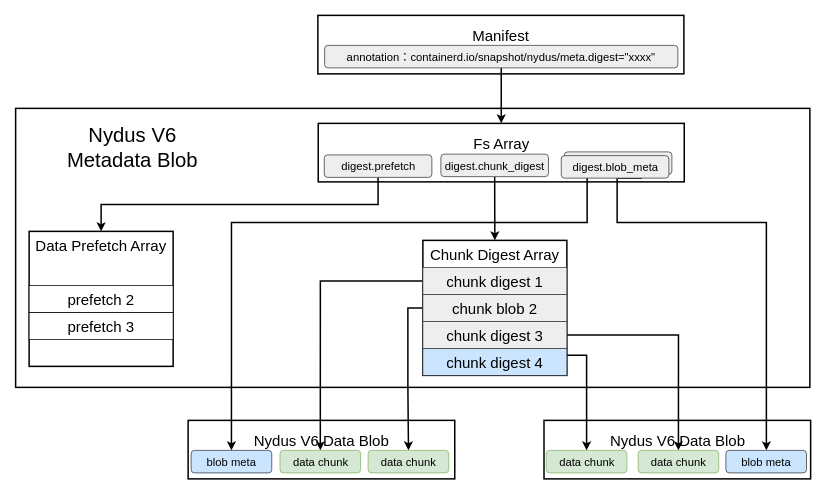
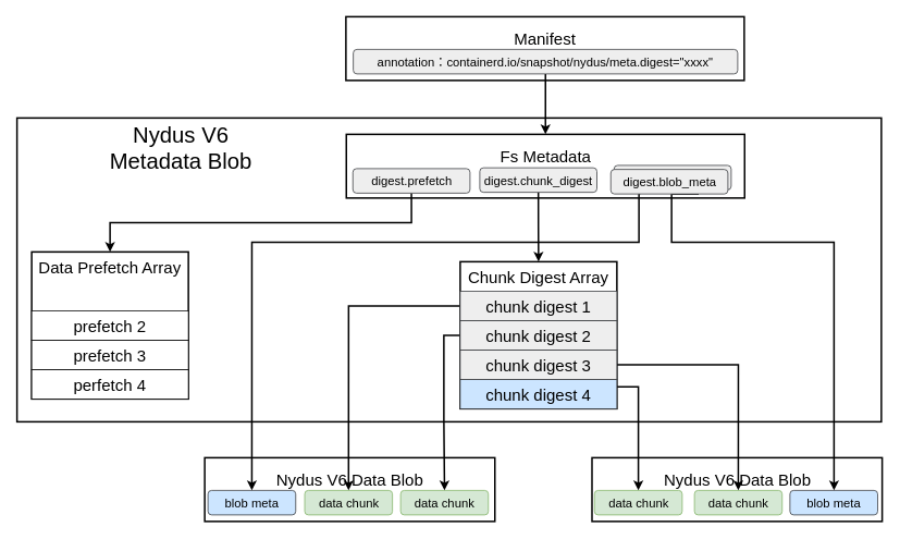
  <mxCell id="0" />
  <mxCell id="1" parent="0" />
  <mxCell id="2" value="" style="rounded=0;whiteSpace=wrap;html=1;fontSize=20;strokeWidth=2;" parent="1" vertex="1"><mxGeometry x="20" y="144" width="1059" height="372" as="geometry" /></mxCell>
  <mxCell id="3" value="Manifest&lt;br&gt;&lt;br&gt;" style="rounded=0;whiteSpace=wrap;html=1;fontSize=20;strokeWidth=2;" parent="1" vertex="1"><mxGeometry x="423" y="20" width="488" height="78" as="geometry" /></mxCell>
  <mxCell id="4" style="edgeStyle=orthogonalEdgeStyle;rounded=0;orthogonalLoop=1;jettySize=auto;html=1;exitX=0.5;exitY=1;exitDx=0;exitDy=0;fontSize=20;strokeWidth=2;" parent="1" source="5" target="6" edge="1"><mxGeometry relative="1" as="geometry" /></mxCell>
  <mxCell id="5" value="annotation：containerd.io/snapshot/nydus/meta.digest=&quot;xxxx&quot;" style="rounded=1;whiteSpace=wrap;html=1;fontSize=15;align=center;fillColor=#eeeeee;strokeColor=#36393d;" parent="1" vertex="1"><mxGeometry x="432" y="60" width="471" height="30" as="geometry" /></mxCell>
- <mxCell id="6" value="Fs Array&lt;br style=&quot;font-size: 20px;&quot;&gt;&lt;br style=&quot;font-size: 20px;&quot;&gt;" style="rounded=0;whiteSpace=wrap;html=1;fontSize=20;strokeWidth=2;" parent="1" vertex="1"><mxGeometry x="423.5" y="164" width="488" height="78" as="geometry" /></mxCell>
+ <mxCell id="6" value="Fs Metadata&lt;br style=&quot;font-size: 20px;&quot;&gt;&lt;br style=&quot;font-size: 20px;&quot;&gt;" style="rounded=0;whiteSpace=wrap;html=1;fontSize=20;strokeWidth=2;" parent="1" vertex="1"><mxGeometry x="423.5" y="164" width="488" height="78" as="geometry" /></mxCell>
  <mxCell id="7" style="edgeStyle=orthogonalEdgeStyle;rounded=0;orthogonalLoop=1;jettySize=auto;html=1;fontSize=20;entryX=0.5;entryY=0;entryDx=0;entryDy=0;strokeWidth=2;exitX=0.5;exitY=1;exitDx=0;exitDy=0;" parent="1" source="8" target="32" edge="1"><mxGeometry relative="1" as="geometry"><mxPoint x="338" y="236" as="targetPoint" /><mxPoint x="503" y="236" as="sourcePoint" /></mxGeometry></mxCell>
  <mxCell id="8" value="digest.prefetch" style="rounded=1;whiteSpace=wrap;html=1;fontSize=15;align=center;fillColor=#eeeeee;strokeColor=#36393d;" parent="1" vertex="1"><mxGeometry x="431.5" y="206" width="143.5" height="30" as="geometry" /></mxCell>
  <mxCell id="9" style="edgeStyle=orthogonalEdgeStyle;rounded=0;orthogonalLoop=1;jettySize=auto;html=1;exitX=0.5;exitY=1;exitDx=0;exitDy=0;entryX=0.5;entryY=0;entryDx=0;entryDy=0;fontSize=20;strokeWidth=2;" parent="1" source="10" target="19" edge="1"><mxGeometry relative="1" as="geometry" /></mxCell>
  <mxCell id="10" value="digest.chunk_digest" style="rounded=1;whiteSpace=wrap;html=1;fontSize=15;align=center;fillColor=#eeeeee;strokeColor=#36393d;" parent="1" vertex="1"><mxGeometry x="587" y="205" width="143.5" height="30" as="geometry" /></mxCell>
  <mxCell id="11" value="Nydus V6 Data Blob&lt;br&gt;&lt;br&gt;" style="rounded=0;whiteSpace=wrap;html=1;fontSize=20;strokeWidth=2;" parent="1" vertex="1"><mxGeometry x="250" y="560" width="355.5" height="78" as="geometry" /></mxCell>
  <mxCell id="12" value="data chunk" style="rounded=1;whiteSpace=wrap;html=1;fontSize=15;align=center;fillColor=#d5e8d4;strokeColor=#82b366;" parent="1" vertex="1"><mxGeometry x="372.5" y="600" width="107.5" height="30" as="geometry" /></mxCell>
  <mxCell id="13" value="data chunk" style="rounded=1;whiteSpace=wrap;html=1;fontSize=15;align=center;fillColor=#d5e8d4;strokeColor=#82b366;" parent="1" vertex="1"><mxGeometry x="490" y="600" width="107.5" height="30" as="geometry" /></mxCell>
  <mxCell id="14" value="blob meta" style="rounded=1;whiteSpace=wrap;html=1;fontSize=15;align=center;fillColor=#cce5ff;strokeColor=#36393d;" parent="1" vertex="1"><mxGeometry x="254" y="600" width="107.5" height="30" as="geometry" /></mxCell>
  <mxCell id="15" value="Nydus V6 Data Blob&lt;br&gt;&lt;br&gt;" style="rounded=0;whiteSpace=wrap;html=1;fontSize=20;strokeWidth=2;" parent="1" vertex="1"><mxGeometry x="724.5" y="560" width="355.5" height="78" as="geometry" /></mxCell>
  <mxCell id="16" value="data chunk" style="rounded=1;whiteSpace=wrap;html=1;fontSize=15;align=center;fillColor=#d5e8d4;strokeColor=#82b366;" parent="1" vertex="1"><mxGeometry x="727.5" y="600" width="107.5" height="30" as="geometry" /></mxCell>
  <mxCell id="17" value="data chunk" style="rounded=1;whiteSpace=wrap;html=1;fontSize=15;align=center;fillColor=#d5e8d4;strokeColor=#82b366;" parent="1" vertex="1"><mxGeometry x="850" y="600" width="107.5" height="30" as="geometry" /></mxCell>
  <mxCell id="18" value="blob meta" style="rounded=1;whiteSpace=wrap;html=1;fontSize=15;align=center;fillColor=#cce5ff;strokeColor=#36393d;" parent="1" vertex="1"><mxGeometry x="967" y="600" width="107.5" height="30" as="geometry" /></mxCell>
  <mxCell id="19" value="Chunk Digest Array&lt;br&gt;&lt;br&gt;&lt;br&gt;&lt;br&gt;&lt;br&gt;&lt;br&gt;&lt;br&gt;" style="rounded=0;whiteSpace=wrap;html=1;fontSize=20;strokeWidth=2;" parent="1" vertex="1"><mxGeometry x="563" y="320" width="192" height="180" as="geometry" /></mxCell>
  <mxCell id="20" style="edgeStyle=orthogonalEdgeStyle;rounded=0;orthogonalLoop=1;jettySize=auto;html=1;exitX=1;exitY=0.25;exitDx=0;exitDy=0;fontSize=20;strokeWidth=2;" parent="1" source="21" target="16" edge="1"><mxGeometry relative="1" as="geometry" /></mxCell>
  <mxCell id="21" value="chunk digest 4" style="rounded=0;whiteSpace=wrap;html=1;fontSize=20;fillColor=#cce5ff;strokeColor=#36393d;" parent="1" vertex="1"><mxGeometry x="563" y="464" width="192" height="36" as="geometry" /></mxCell>
  <mxCell id="22" style="edgeStyle=orthogonalEdgeStyle;rounded=0;orthogonalLoop=1;jettySize=auto;html=1;exitX=1;exitY=0.5;exitDx=0;exitDy=0;entryX=0.5;entryY=0;entryDx=0;entryDy=0;fontSize=20;strokeWidth=2;" parent="1" source="23" target="17" edge="1"><mxGeometry relative="1" as="geometry" /></mxCell>
  <mxCell id="23" value="chunk digest 3" style="rounded=0;whiteSpace=wrap;html=1;fontSize=20;fillColor=#eeeeee;strokeColor=#36393d;" parent="1" vertex="1"><mxGeometry x="563" y="428" width="192" height="36" as="geometry" /></mxCell>
  <mxCell id="24" style="edgeStyle=orthogonalEdgeStyle;rounded=0;orthogonalLoop=1;jettySize=auto;html=1;exitX=0;exitY=0.5;exitDx=0;exitDy=0;fontSize=20;strokeWidth=2;" parent="1" source="25" target="13" edge="1"><mxGeometry relative="1" as="geometry" /></mxCell>
- <mxCell id="25" value="chunk blob 2" style="rounded=0;whiteSpace=wrap;html=1;fontSize=20;fillColor=#eeeeee;strokeColor=#36393d;" parent="1" vertex="1"><mxGeometry x="563" y="392" width="192" height="36" as="geometry" /></mxCell>
+ <mxCell id="25" value="chunk digest 2" style="rounded=0;whiteSpace=wrap;html=1;fontSize=20;fillColor=#eeeeee;strokeColor=#36393d;" parent="1" vertex="1"><mxGeometry x="563" y="392" width="192" height="36" as="geometry" /></mxCell>
  <mxCell id="26" style="edgeStyle=orthogonalEdgeStyle;rounded=0;orthogonalLoop=1;jettySize=auto;html=1;exitX=0;exitY=0.5;exitDx=0;exitDy=0;entryX=0.5;entryY=0;entryDx=0;entryDy=0;fontSize=20;strokeWidth=2;" parent="1" source="27" target="12" edge="1"><mxGeometry relative="1" as="geometry" /></mxCell>
  <mxCell id="27" value="chunk digest 1" style="rounded=0;whiteSpace=wrap;html=1;fontSize=20;fillColor=#eeeeee;strokeColor=#36393d;" parent="1" vertex="1"><mxGeometry x="563" y="356" width="192" height="36" as="geometry" /></mxCell>
  <mxCell id="28" style="edgeStyle=orthogonalEdgeStyle;rounded=0;orthogonalLoop=1;jettySize=auto;html=1;exitX=0.75;exitY=1;exitDx=0;exitDy=0;fontSize=20;strokeWidth=2;" parent="1" source="31" target="18" edge="1"><mxGeometry relative="1" as="geometry"><Array as="points"><mxPoint x="822" y="296" /><mxPoint x="1021" y="296" /></Array></mxGeometry></mxCell>
  <mxCell id="29" value="digest.chunk_digest" style="rounded=1;whiteSpace=wrap;html=1;fontSize=15;align=center;fillColor=#eeeeee;strokeColor=#36393d;" parent="1" vertex="1"><mxGeometry x="751.5" y="202" width="143.5" height="30" as="geometry" /></mxCell>
  <mxCell id="30" style="edgeStyle=orthogonalEdgeStyle;rounded=0;orthogonalLoop=1;jettySize=auto;html=1;exitX=0.25;exitY=1;exitDx=0;exitDy=0;entryX=0.5;entryY=0;entryDx=0;entryDy=0;fontSize=20;strokeWidth=2;" parent="1" source="31" target="14" edge="1"><mxGeometry relative="1" as="geometry"><Array as="points"><mxPoint x="782" y="237" /><mxPoint x="782" y="296" /><mxPoint x="308" y="296" /></Array></mxGeometry></mxCell>
  <mxCell id="31" value="digest.blob_meta" style="rounded=1;whiteSpace=wrap;html=1;fontSize=15;align=center;fillColor=#eeeeee;strokeColor=#36393d;" parent="1" vertex="1"><mxGeometry x="747.5" y="207" width="143.5" height="30" as="geometry" /></mxCell>
  <mxCell id="32" value="Data Prefetch Array&lt;br&gt;&lt;br&gt;&lt;br&gt;&lt;br&gt;&lt;br&gt;&lt;br&gt;&lt;br&gt;" style="rounded=0;whiteSpace=wrap;html=1;fontSize=20;strokeWidth=2;" parent="1" vertex="1"><mxGeometry x="38" y="308" width="192" height="180" as="geometry" /></mxCell>
+ <mxCell id="33" value="perfetch 4" style="rounded=0;whiteSpace=wrap;html=1;fontSize=20;" parent="1" vertex="1"><mxGeometry x="38" y="452" width="192" height="36" as="geometry" /></mxCell>
  <mxCell id="34" value="prefetch 3" style="rounded=0;whiteSpace=wrap;html=1;fontSize=20;" parent="1" vertex="1"><mxGeometry x="38" y="416" width="192" height="36" as="geometry" /></mxCell>
  <mxCell id="35" value="prefetch 2" style="rounded=0;whiteSpace=wrap;html=1;fontSize=20;" parent="1" vertex="1"><mxGeometry x="38" y="380" width="192" height="36" as="geometry" /></mxCell>
- <mxCell id="36" value="Nydus V6 &lt;br&gt;Metadata Blob" style="text;html=1;strokeColor=none;fillColor=none;align=center;verticalAlign=middle;whiteSpace=wrap;rounded=0;dashed=1;fontSize=27;" parent="1" vertex="1"><mxGeometry x="50" y="164" width="252" height="64" as="geometry" /></mxCell>
+ <mxCell id="36" value="Nydus V6 &lt;br&gt;Metadata Blob" style="text;html=1;strokeColor=none;fillColor=none;align=center;verticalAlign=middle;whiteSpace=wrap;rounded=0;dashed=1;fontSize=27;" parent="1" vertex="1"><mxGeometry x="95" y="149" width="252" height="64" as="geometry" /></mxCell>
